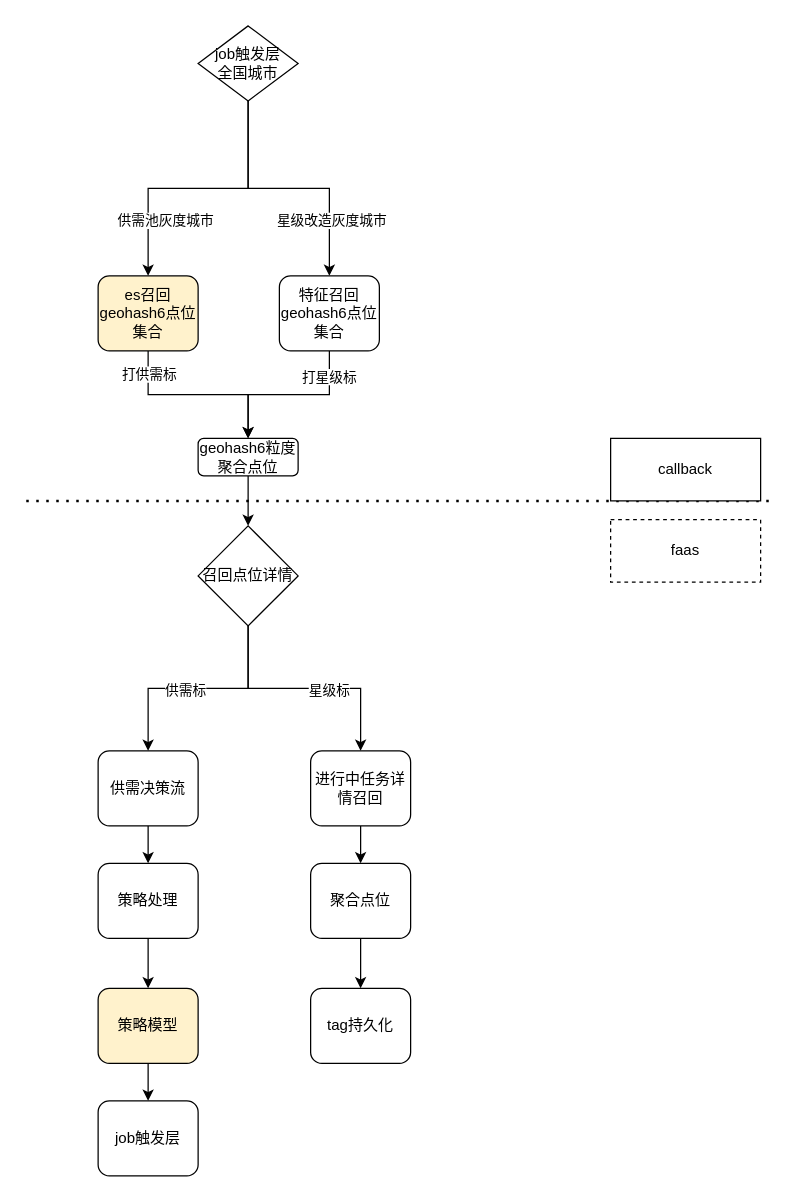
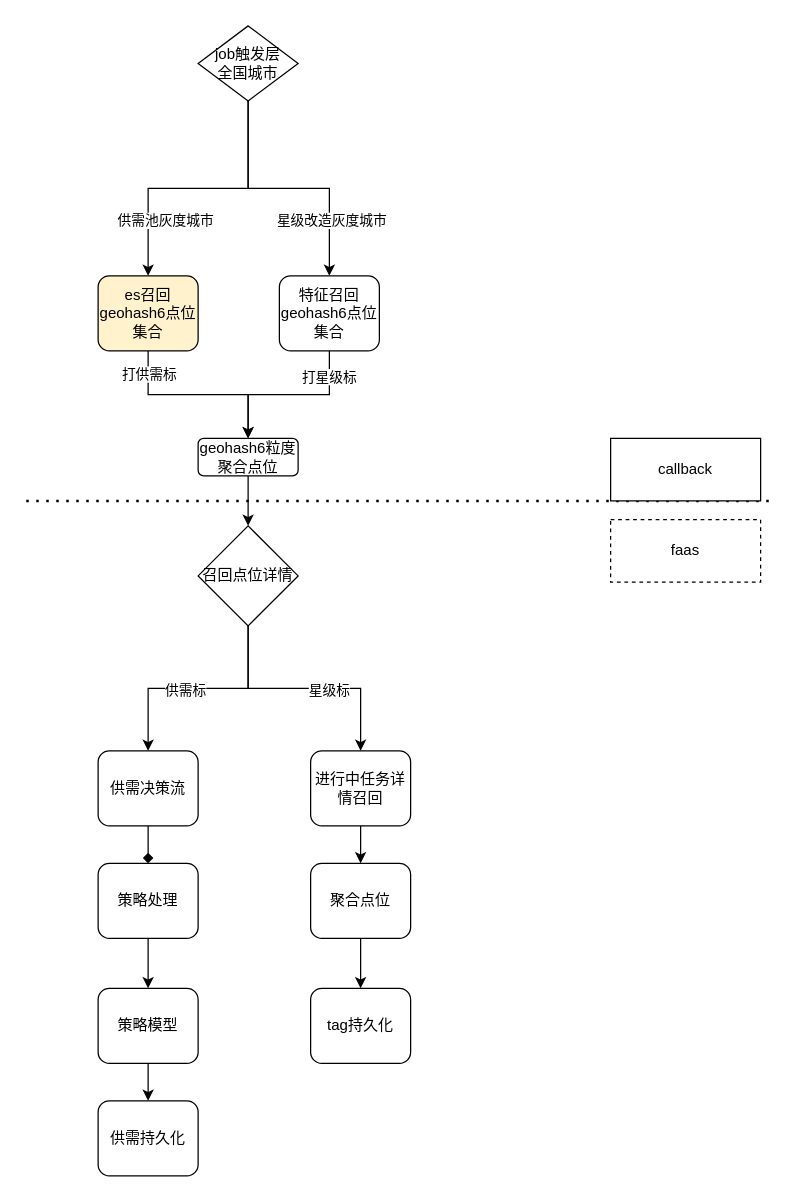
  <mxCell id="0" />
  <mxCell id="1" parent="0" />
  <mxCell id="2" style="edgeStyle=orthogonalEdgeStyle;rounded=0;orthogonalLoop=1;jettySize=auto;html=1;entryX=0.5;entryY=0;entryDx=0;entryDy=0;" parent="1" source="3" edge="1"><mxGeometry relative="1" as="geometry"><mxPoint x="198" y="420" as="targetPoint" /></mxGeometry></mxCell>
  <mxCell id="3" value="geohash6粒度&lt;div&gt;聚合点位&lt;/div&gt;" style="rounded=1;whiteSpace=wrap;html=1;" parent="1" vertex="1"><mxGeometry x="158" y="350" width="80" height="30" as="geometry" /></mxCell>
  <mxCell id="4" style="edgeStyle=orthogonalEdgeStyle;rounded=0;orthogonalLoop=1;jettySize=auto;html=1;entryX=0.5;entryY=0;entryDx=0;entryDy=0;" parent="1" source="8" target="11" edge="1"><mxGeometry relative="1" as="geometry" /></mxCell>
  <mxCell id="5" value="供需池灰度城市" style="edgeLabel;html=1;align=center;verticalAlign=middle;resizable=0;points=[];" parent="4" vertex="1" connectable="0"><mxGeometry x="0.188" y="-2" relative="1" as="geometry"><mxPoint x="-6" y="27" as="offset" /></mxGeometry></mxCell>
  <mxCell id="6" style="edgeStyle=orthogonalEdgeStyle;rounded=0;orthogonalLoop=1;jettySize=auto;html=1;entryX=0.5;entryY=0;entryDx=0;entryDy=0;" parent="1" source="8" target="14" edge="1"><mxGeometry relative="1" as="geometry"><Array as="points"><mxPoint x="198" y="150" /><mxPoint x="263" y="150" /></Array></mxGeometry></mxCell>
  <mxCell id="7" value="星级改造灰度城市" style="edgeLabel;html=1;align=center;verticalAlign=middle;resizable=0;points=[];" parent="6" vertex="1" connectable="0"><mxGeometry x="-0.049" y="2" relative="1" as="geometry"><mxPoint x="39" y="27" as="offset" /></mxGeometry></mxCell>
  <mxCell id="8" value="job触发层&lt;div&gt;全国城市&lt;/div&gt;" style="rhombus;whiteSpace=wrap;html=1;" parent="1" vertex="1"><mxGeometry x="158" y="20" width="80" height="60" as="geometry" /></mxCell>
  <mxCell id="9" style="edgeStyle=orthogonalEdgeStyle;rounded=0;orthogonalLoop=1;jettySize=auto;html=1;entryX=0.5;entryY=0;entryDx=0;entryDy=0;" parent="1" source="11" target="3" edge="1"><mxGeometry relative="1" as="geometry" /></mxCell>
  <mxCell id="10" value="打供需标" style="edgeLabel;html=1;align=center;verticalAlign=middle;resizable=0;points=[];" parent="9" vertex="1" connectable="0"><mxGeometry x="-0.789" y="-3" relative="1" as="geometry"><mxPoint x="3" y="2" as="offset" /></mxGeometry></mxCell>
  <mxCell id="11" value="es召回geohash6点位集合" style="rounded=1;whiteSpace=wrap;html=1;fillColor=#fff2cc;" parent="1" vertex="1"><mxGeometry x="78" y="220" width="80" height="60" as="geometry" /></mxCell>
  <mxCell id="12" style="edgeStyle=orthogonalEdgeStyle;rounded=0;orthogonalLoop=1;jettySize=auto;html=1;entryX=0.5;entryY=0;entryDx=0;entryDy=0;" parent="1" source="14" target="3" edge="1"><mxGeometry relative="1" as="geometry" /></mxCell>
  <mxCell id="13" value="打星级标" style="edgeLabel;html=1;align=center;verticalAlign=middle;resizable=0;points=[];" parent="12" vertex="1" connectable="0"><mxGeometry x="-0.702" y="-1" relative="1" as="geometry"><mxPoint as="offset" /></mxGeometry></mxCell>
  <mxCell id="14" value="特征召回geohash6点位集合" style="rounded=1;whiteSpace=wrap;html=1;" parent="1" vertex="1"><mxGeometry x="223" y="220" width="80" height="60" as="geometry" /></mxCell>
- <mxCell id="15" style="edgeStyle=orthogonalEdgeStyle;rounded=0;orthogonalLoop=1;jettySize=auto;html=1;entryX=0.5;entryY=0;entryDx=0;entryDy=0;" edge="1" parent="1" source="16" target="28"><mxGeometry relative="1" as="geometry" /></mxCell>
+ <mxCell id="15" style="edgeStyle=orthogonalEdgeStyle;rounded=0;orthogonalLoop=1;jettySize=auto;html=1;entryX=0.5;entryY=0;entryDx=0;entryDy=0;endArrow=diamond;" edge="1" parent="1" source="16" target="28"><mxGeometry relative="1" as="geometry" /></mxCell>
  <mxCell id="16" value="供需决策流" style="rounded=1;whiteSpace=wrap;html=1;" parent="1" vertex="1"><mxGeometry x="78" y="600" width="80" height="60" as="geometry" /></mxCell>
  <mxCell id="17" style="edgeStyle=orthogonalEdgeStyle;rounded=0;orthogonalLoop=1;jettySize=auto;html=1;" edge="1" parent="1" source="18" target="32"><mxGeometry relative="1" as="geometry" /></mxCell>
  <mxCell id="18" value="进行中任务详情召回" style="rounded=1;whiteSpace=wrap;html=1;" parent="1" vertex="1"><mxGeometry x="248" y="600" width="80" height="60" as="geometry" /></mxCell>
  <mxCell id="19" style="edgeStyle=orthogonalEdgeStyle;rounded=0;orthogonalLoop=1;jettySize=auto;html=1;entryX=0.5;entryY=0;entryDx=0;entryDy=0;" parent="1" source="23" target="16" edge="1"><mxGeometry relative="1" as="geometry" /></mxCell>
  <mxCell id="20" value="供需标" style="edgeLabel;html=1;align=center;verticalAlign=middle;resizable=0;points=[];" parent="19" vertex="1" connectable="0"><mxGeometry x="0.118" y="1" relative="1" as="geometry"><mxPoint as="offset" /></mxGeometry></mxCell>
  <mxCell id="21" style="edgeStyle=orthogonalEdgeStyle;rounded=0;orthogonalLoop=1;jettySize=auto;html=1;" parent="1" source="23" target="18" edge="1"><mxGeometry relative="1" as="geometry"><Array as="points"><mxPoint x="198" y="550" /><mxPoint x="288" y="550" /></Array></mxGeometry></mxCell>
  <mxCell id="22" value="星级标" style="edgeLabel;html=1;align=center;verticalAlign=middle;resizable=0;points=[];" parent="21" vertex="1" connectable="0"><mxGeometry x="0.196" y="-1" relative="1" as="geometry"><mxPoint as="offset" /></mxGeometry></mxCell>
  <mxCell id="23" value="召回点位详情" style="rhombus;whiteSpace=wrap;html=1;" parent="1" vertex="1"><mxGeometry x="158" y="420" width="80" height="80" as="geometry" /></mxCell>
  <mxCell id="24" value="" style="endArrow=none;dashed=1;html=1;dashPattern=1 3;strokeWidth=2;rounded=0;" parent="1" edge="1"><mxGeometry width="50" height="50" relative="1" as="geometry"><mxPoint x="20.5" y="400" as="sourcePoint" /><mxPoint x="618" y="400" as="targetPoint" /></mxGeometry></mxCell>
  <mxCell id="25" value="callback" style="whiteSpace=wrap;html=1;" parent="1" vertex="1"><mxGeometry x="488" y="350" width="120" height="50" as="geometry" /></mxCell>
  <mxCell id="26" value="faas" style="whiteSpace=wrap;html=1;dashed=1;" parent="1" vertex="1"><mxGeometry x="488" y="415" width="120" height="50" as="geometry" /></mxCell>
  <mxCell id="27" style="edgeStyle=orthogonalEdgeStyle;rounded=0;orthogonalLoop=1;jettySize=auto;html=1;" edge="1" parent="1" source="28" target="30"><mxGeometry relative="1" as="geometry" /></mxCell>
  <mxCell id="28" value="策略处理" style="rounded=1;whiteSpace=wrap;html=1;" vertex="1" parent="1"><mxGeometry x="78" y="690" width="80" height="60" as="geometry" /></mxCell>
  <mxCell id="29" style="edgeStyle=orthogonalEdgeStyle;rounded=0;orthogonalLoop=1;jettySize=auto;html=1;entryX=0.5;entryY=0;entryDx=0;entryDy=0;" edge="1" parent="1" source="30" target="34"><mxGeometry relative="1" as="geometry" /></mxCell>
- <mxCell id="30" value="策略模型" style="rounded=1;whiteSpace=wrap;html=1;fillColor=#fff2cc;" vertex="1" parent="1"><mxGeometry x="78" y="790" width="80" height="60" as="geometry" /></mxCell>
+ <mxCell id="30" value="策略模型" style="rounded=1;whiteSpace=wrap;html=1;" vertex="1" parent="1"><mxGeometry x="78" y="790" width="80" height="60" as="geometry" /></mxCell>
  <mxCell id="31" style="edgeStyle=orthogonalEdgeStyle;rounded=0;orthogonalLoop=1;jettySize=auto;html=1;" edge="1" parent="1" source="32" target="33"><mxGeometry relative="1" as="geometry" /></mxCell>
  <mxCell id="32" value="聚合点位" style="rounded=1;whiteSpace=wrap;html=1;" vertex="1" parent="1"><mxGeometry x="248" y="690" width="80" height="60" as="geometry" /></mxCell>
  <mxCell id="33" value="tag持久化" style="rounded=1;whiteSpace=wrap;html=1;" vertex="1" parent="1"><mxGeometry x="248" y="790" width="80" height="60" as="geometry" /></mxCell>
- <mxCell id="34" value="job触发层" style="rounded=1;whiteSpace=wrap;html=1;" vertex="1" parent="1"><mxGeometry x="78" y="880" width="80" height="60" as="geometry" /></mxCell>
+ <mxCell id="34" value="供需持久化" style="rounded=1;whiteSpace=wrap;html=1;" vertex="1" parent="1"><mxGeometry x="78" y="880" width="80" height="60" as="geometry" /></mxCell>
